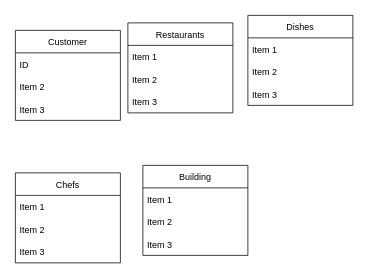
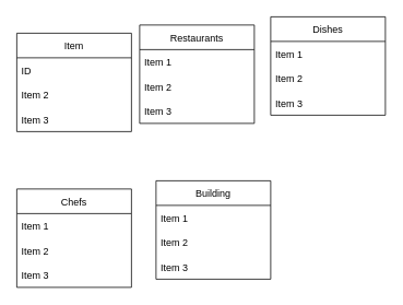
  <mxCell id="0" />
  <mxCell id="1" parent="0" />
- <mxCell id="2" value="Customer" style="swimlane;fontStyle=0;childLayout=stackLayout;horizontal=1;startSize=30;horizontalStack=0;resizeParent=1;resizeParentMax=0;resizeLast=0;collapsible=1;marginBottom=0;" vertex="1" parent="1"><mxGeometry x="20" y="40" width="140" height="120" as="geometry" /></mxCell>
+ <mxCell id="2" value="Item" style="swimlane;fontStyle=0;childLayout=stackLayout;horizontal=1;startSize=30;horizontalStack=0;resizeParent=1;resizeParentMax=0;resizeLast=0;collapsible=1;marginBottom=0;" vertex="1" parent="1"><mxGeometry x="20" y="40" width="140" height="120" as="geometry" /></mxCell>
  <mxCell id="3" value="ID" style="text;strokeColor=none;fillColor=none;align=left;verticalAlign=middle;spacingLeft=4;spacingRight=4;overflow=hidden;points=[[0,0.5],[1,0.5]];portConstraint=eastwest;rotatable=0;" vertex="1" parent="2"><mxGeometry y="30" width="140" height="30" as="geometry" /></mxCell>
  <mxCell id="4" value="Item 2" style="text;strokeColor=none;fillColor=none;align=left;verticalAlign=middle;spacingLeft=4;spacingRight=4;overflow=hidden;points=[[0,0.5],[1,0.5]];portConstraint=eastwest;rotatable=0;" vertex="1" parent="2"><mxGeometry y="60" width="140" height="30" as="geometry" /></mxCell>
  <mxCell id="5" value="Item 3" style="text;strokeColor=none;fillColor=none;align=left;verticalAlign=middle;spacingLeft=4;spacingRight=4;overflow=hidden;points=[[0,0.5],[1,0.5]];portConstraint=eastwest;rotatable=0;" vertex="1" parent="2"><mxGeometry y="90" width="140" height="30" as="geometry" /></mxCell>
  <mxCell id="6" value="Restaurants" style="swimlane;fontStyle=0;childLayout=stackLayout;horizontal=1;startSize=30;horizontalStack=0;resizeParent=1;resizeParentMax=0;resizeLast=0;collapsible=1;marginBottom=0;" vertex="1" parent="1"><mxGeometry x="170" y="30" width="140" height="120" as="geometry" /></mxCell>
  <mxCell id="7" value="Item 1" style="text;strokeColor=none;fillColor=none;align=left;verticalAlign=middle;spacingLeft=4;spacingRight=4;overflow=hidden;points=[[0,0.5],[1,0.5]];portConstraint=eastwest;rotatable=0;" vertex="1" parent="6"><mxGeometry y="30" width="140" height="30" as="geometry" /></mxCell>
  <mxCell id="8" value="Item 2" style="text;strokeColor=none;fillColor=none;align=left;verticalAlign=middle;spacingLeft=4;spacingRight=4;overflow=hidden;points=[[0,0.5],[1,0.5]];portConstraint=eastwest;rotatable=0;" vertex="1" parent="6"><mxGeometry y="60" width="140" height="30" as="geometry" /></mxCell>
  <mxCell id="9" value="Item 3" style="text;strokeColor=none;fillColor=none;align=left;verticalAlign=middle;spacingLeft=4;spacingRight=4;overflow=hidden;points=[[0,0.5],[1,0.5]];portConstraint=eastwest;rotatable=0;" vertex="1" parent="6"><mxGeometry y="90" width="140" height="30" as="geometry" /></mxCell>
  <mxCell id="10" value="Dishes" style="swimlane;fontStyle=0;childLayout=stackLayout;horizontal=1;startSize=30;horizontalStack=0;resizeParent=1;resizeParentMax=0;resizeLast=0;collapsible=1;marginBottom=0;" vertex="1" parent="1"><mxGeometry x="330" y="20" width="140" height="120" as="geometry" /></mxCell>
  <mxCell id="11" value="Item 1" style="text;strokeColor=none;fillColor=none;align=left;verticalAlign=middle;spacingLeft=4;spacingRight=4;overflow=hidden;points=[[0,0.5],[1,0.5]];portConstraint=eastwest;rotatable=0;" vertex="1" parent="10"><mxGeometry y="30" width="140" height="30" as="geometry" /></mxCell>
  <mxCell id="12" value="Item 2" style="text;strokeColor=none;fillColor=none;align=left;verticalAlign=middle;spacingLeft=4;spacingRight=4;overflow=hidden;points=[[0,0.5],[1,0.5]];portConstraint=eastwest;rotatable=0;" vertex="1" parent="10"><mxGeometry y="60" width="140" height="30" as="geometry" /></mxCell>
  <mxCell id="13" value="Item 3" style="text;strokeColor=none;fillColor=none;align=left;verticalAlign=middle;spacingLeft=4;spacingRight=4;overflow=hidden;points=[[0,0.5],[1,0.5]];portConstraint=eastwest;rotatable=0;" vertex="1" parent="10"><mxGeometry y="90" width="140" height="30" as="geometry" /></mxCell>
  <mxCell id="14" value="Chefs" style="swimlane;fontStyle=0;childLayout=stackLayout;horizontal=1;startSize=30;horizontalStack=0;resizeParent=1;resizeParentMax=0;resizeLast=0;collapsible=1;marginBottom=0;" vertex="1" parent="1"><mxGeometry x="20" y="230" width="140" height="120" as="geometry" /></mxCell>
  <mxCell id="15" value="Item 1" style="text;strokeColor=none;fillColor=none;align=left;verticalAlign=middle;spacingLeft=4;spacingRight=4;overflow=hidden;points=[[0,0.5],[1,0.5]];portConstraint=eastwest;rotatable=0;" vertex="1" parent="14"><mxGeometry y="30" width="140" height="30" as="geometry" /></mxCell>
  <mxCell id="16" value="Item 2" style="text;strokeColor=none;fillColor=none;align=left;verticalAlign=middle;spacingLeft=4;spacingRight=4;overflow=hidden;points=[[0,0.5],[1,0.5]];portConstraint=eastwest;rotatable=0;" vertex="1" parent="14"><mxGeometry y="60" width="140" height="30" as="geometry" /></mxCell>
  <mxCell id="17" value="Item 3" style="text;strokeColor=none;fillColor=none;align=left;verticalAlign=middle;spacingLeft=4;spacingRight=4;overflow=hidden;points=[[0,0.5],[1,0.5]];portConstraint=eastwest;rotatable=0;" vertex="1" parent="14"><mxGeometry y="90" width="140" height="30" as="geometry" /></mxCell>
  <mxCell id="18" value="Building" style="swimlane;fontStyle=0;childLayout=stackLayout;horizontal=1;startSize=30;horizontalStack=0;resizeParent=1;resizeParentMax=0;resizeLast=0;collapsible=1;marginBottom=0;" vertex="1" parent="1"><mxGeometry x="190" y="220" width="140" height="120" as="geometry" /></mxCell>
  <mxCell id="19" value="Item 1" style="text;strokeColor=none;fillColor=none;align=left;verticalAlign=middle;spacingLeft=4;spacingRight=4;overflow=hidden;points=[[0,0.5],[1,0.5]];portConstraint=eastwest;rotatable=0;" vertex="1" parent="18"><mxGeometry y="30" width="140" height="30" as="geometry" /></mxCell>
  <mxCell id="20" value="Item 2" style="text;strokeColor=none;fillColor=none;align=left;verticalAlign=middle;spacingLeft=4;spacingRight=4;overflow=hidden;points=[[0,0.5],[1,0.5]];portConstraint=eastwest;rotatable=0;" vertex="1" parent="18"><mxGeometry y="60" width="140" height="30" as="geometry" /></mxCell>
  <mxCell id="21" value="Item 3" style="text;strokeColor=none;fillColor=none;align=left;verticalAlign=middle;spacingLeft=4;spacingRight=4;overflow=hidden;points=[[0,0.5],[1,0.5]];portConstraint=eastwest;rotatable=0;" vertex="1" parent="18"><mxGeometry y="90" width="140" height="30" as="geometry" /></mxCell>
